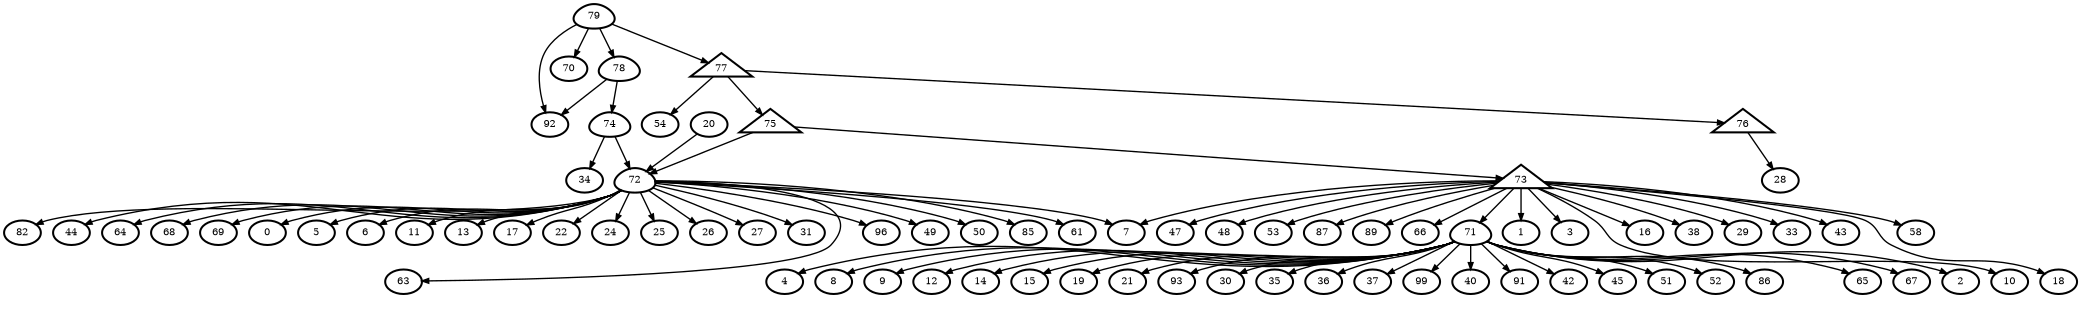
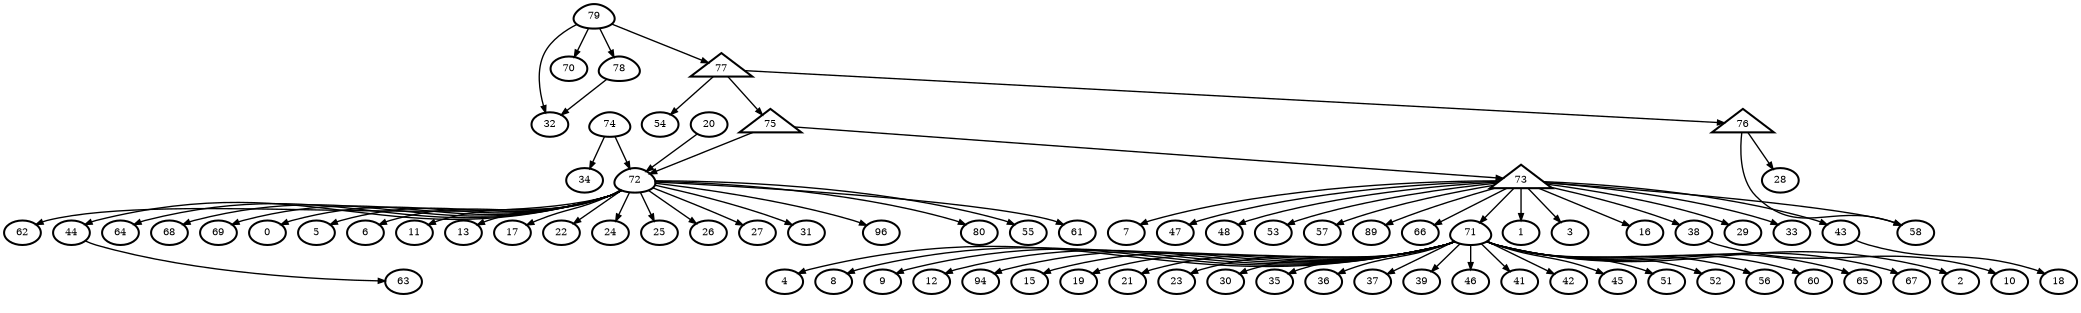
  digraph {
    node [penwidth=3]
    edge [penwidth=2]
    n1 [label=0]
    n2 [label=1]
    n3 [label=2]
    n4 [label=3]
    n5 [label=4]
    n6 [label=5]
    n7 [label=6]
    n8 [label=7]
    n9 [label=8]
    n10 [label=9]
    n11 [label=10]
    n12 [label=11]
    n13 [label=12]
    n14 [label=13]
-   n15 [label=14]
+   n15 [label=94]
    n16 [label=15]
    n17 [label=16]
    n18 [label=17]
    n19 [label=18]
    n20 [label=19]
    n21 [label=20]
    n22 [label=72 shape=egg]
    n23 [label=21]
    n24 [label=22]
-   n25 [label=93]
+   n25 [label=23]
    n26 [label=24]
    n27 [label=25]
    n28 [label=26]
    n29 [label=27]
    n30 [label=28]
    n31 [label=29]
    n32 [label=30]
    n33 [label=31]
-   n34 [label=92]
+   n34 [label=32]
    n35 [label=33]
    n36 [label=34]
    n37 [label=35]
    n38 [label=36]
    n39 [label=37]
    n40 [label=38]
-   n41 [label=99]
-   n42 [label=40]
-   n43 [label=91]
+   n41 [label=39]
+   n42 [label=46]
+   n43 [label=41]
    n44 [label=42]
    n45 [label=43]
    n46 [label=44]
    n47 [label=45]
    n48 [label=96]
    n49 [label=47]
    n50 [label=48]
-   n51 [label=49]
-   n52 [label=50]
+   n52 [label=80]
    n53 [label=51]
    n54 [label=52]
    n55 [label=53]
    n56 [label=54]
-   n57 [label=85]
-   n58 [label=86]
-   n59 [label=87]
+   n57 [label=55]
+   n58 [label=56]
+   n59 [label=57]
    n60 [label=58]
    n61 [label=89]
+   n62 [label=60]
    n63 [label=61]
-   n64 [label=82]
+   n64 [label=62]
    n65 [label=63]
    n66 [label=64]
    n67 [label=65]
    n68 [label=66]
    n69 [label=67]
    n70 [label=68]
    n71 [label=69]
    n72 [label=70]
    n73 [label=71 shape=egg]
    n74 [label=74 shape=egg]
    n75 [label=78 shape=egg]
    n76 [label=73 shape=triangle]
    n77 [label=75 shape=triangle]
    n78 [label=76 shape=triangle]
    n79 [label=77 shape=triangle]
    n80 [label=79 shape=egg]
    n21 -> n22
    n22 -> n1
    n22 -> n6
    n22 -> n7
-   n22 -> n8
    n22 -> n12
    n22 -> n14
    n22 -> n18
    n22 -> n24
    n22 -> n26
    n22 -> n27
    n22 -> n28
    n22 -> n29
    n22 -> n33
    n22 -> n46
    n22 -> n48
-   n22 -> n51
    n22 -> n52
    n22 -> n57
    n22 -> n63
    n22 -> n64
-   n22 -> n65
+   n46 -> n65
    n22 -> n66
    n22 -> n70
    n22 -> n71
    n73 -> n3
    n73 -> n5
    n73 -> n9
    n73 -> n10
    n73 -> n13
    n73 -> n15
    n73 -> n16
    n73 -> n20
    n73 -> n23
    n73 -> n25
    n73 -> n32
    n73 -> n37
    n73 -> n38
    n73 -> n39
    n73 -> n41
    n73 -> n42
    n73 -> n43
    n73 -> n44
    n73 -> n47
    n73 -> n53
    n73 -> n54
    n73 -> n58
+   n73 -> n62
    n73 -> n67
    n73 -> n69
    n74 -> n22
    n74 -> n36
    n75 -> n34
-   n75 -> n74
    n76 -> n2
    n76 -> n4
    n76 -> n8
-   n76 -> n11
+   n40 -> n11
    n76 -> n17
-   n76 -> n19
+   n45 -> n19
    n76 -> n31
    n76 -> n35
    n76 -> n40
    n76 -> n45
    n76 -> n49
    n76 -> n50
    n76 -> n55
    n76 -> n59
    n76 -> n60
    n76 -> n61
    n76 -> n68
    n76 -> n73
    n77 -> n22
    n77 -> n76
    n78 -> n30
+   n78 -> n60
    n79 -> n56
    n79 -> n77
    n79 -> n78
    n80 -> n34
    n80 -> n72
    n80 -> n75
    n80 -> n79
  }
